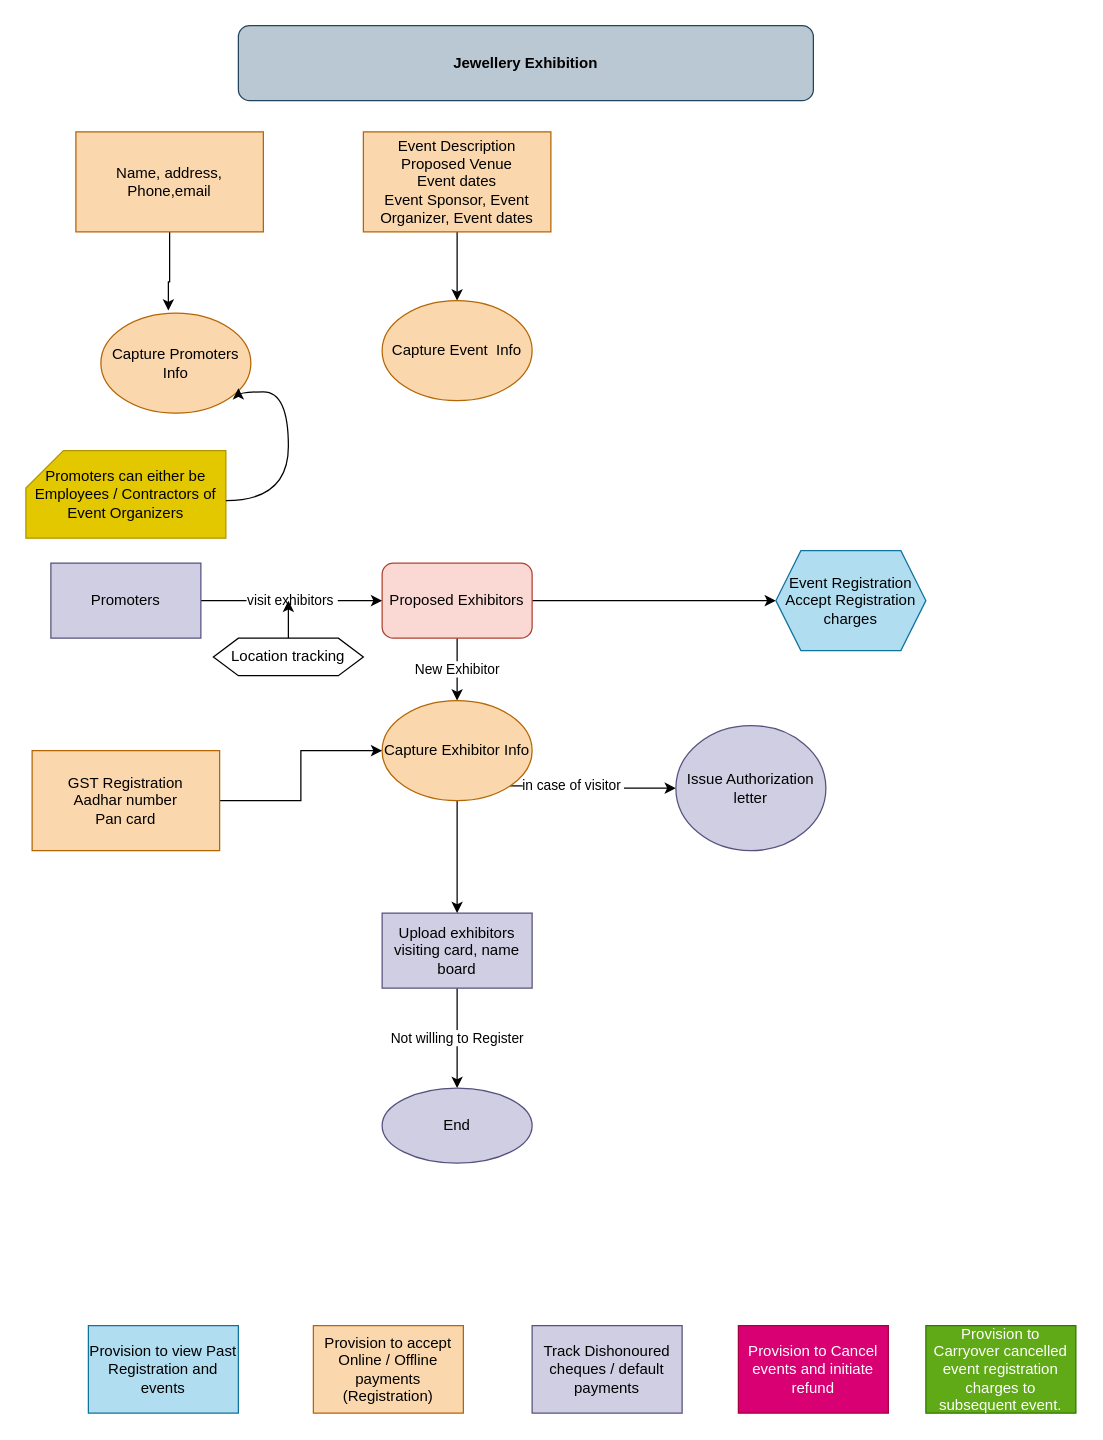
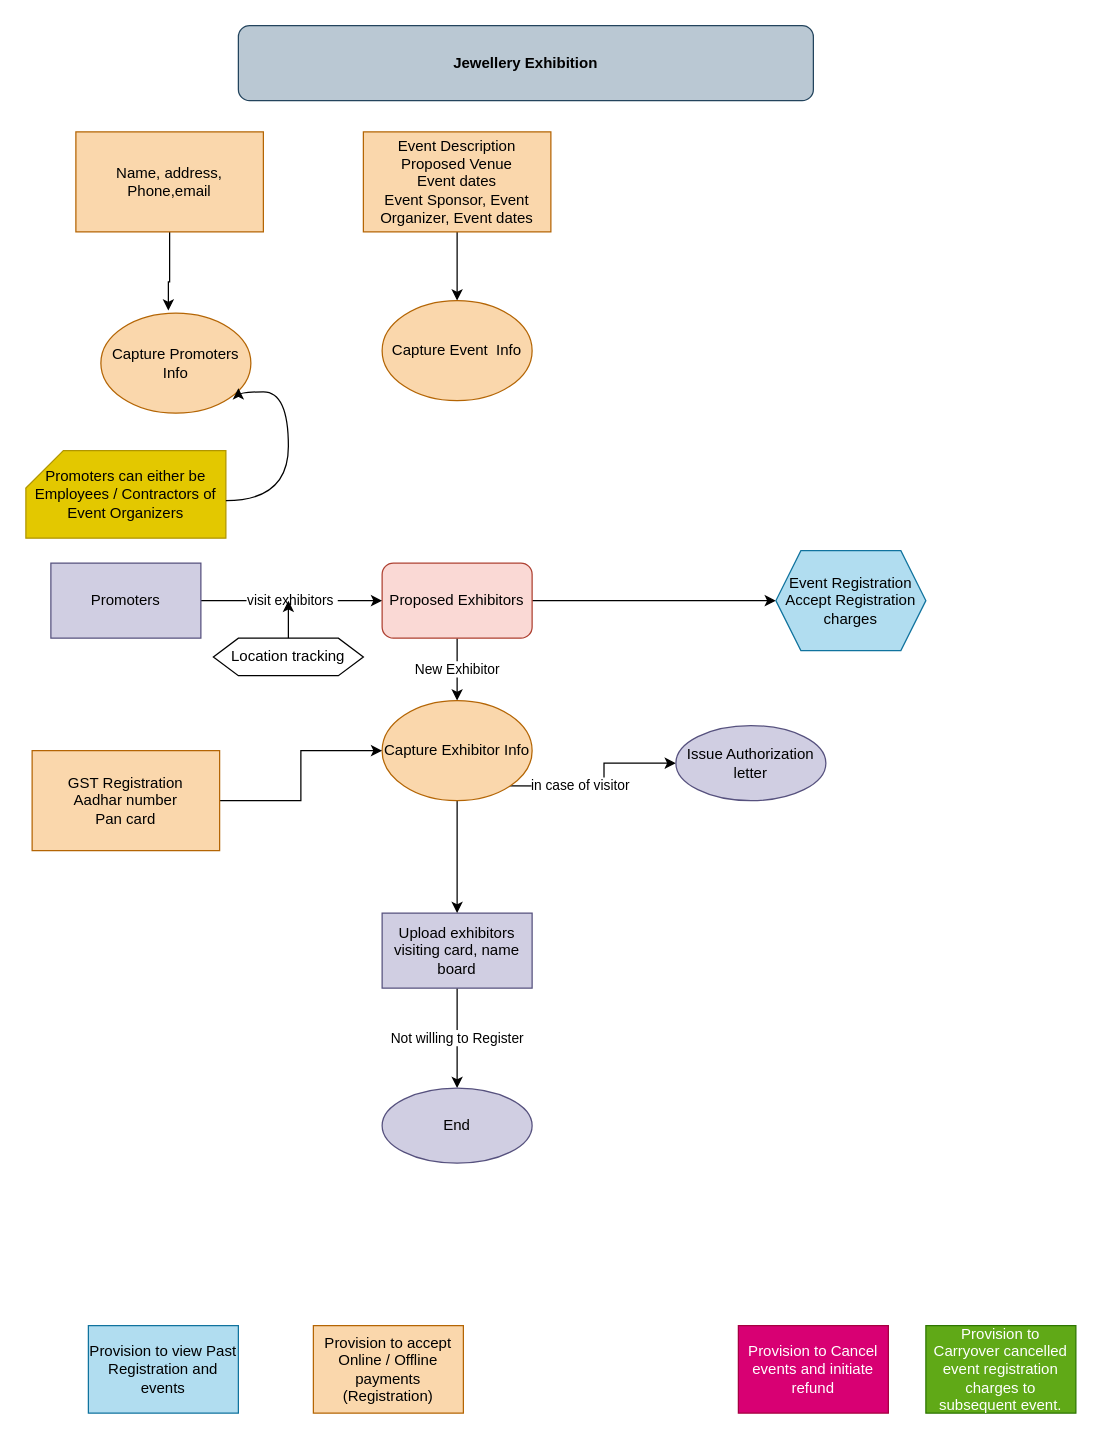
  <mxCell id="0" />
  <mxCell id="1" parent="0" />
  <mxCell id="2" value="New Exhibitor" style="edgeStyle=orthogonalEdgeStyle;rounded=0;orthogonalLoop=1;jettySize=auto;html=1;exitX=0.5;exitY=1;exitDx=0;exitDy=0;" edge="1" parent="1" source="4" target="17"><mxGeometry relative="1" as="geometry"><Array as="points"><mxPoint x="365" y="530" /><mxPoint x="365" y="530" /></Array></mxGeometry></mxCell>
  <mxCell id="3" style="edgeStyle=orthogonalEdgeStyle;rounded=0;orthogonalLoop=1;jettySize=auto;html=1;entryX=0;entryY=0.5;entryDx=0;entryDy=0;" edge="1" parent="1" source="4" target="7"><mxGeometry relative="1" as="geometry" /></mxCell>
  <mxCell id="4" value="Proposed Exhibitors" style="rounded=1;whiteSpace=wrap;html=1;fillColor=#fad9d5;strokeColor=#ae4132;" vertex="1" parent="1"><mxGeometry x="305" y="450" width="120" height="60" as="geometry" /></mxCell>
  <mxCell id="5" value="visit exhibitors&amp;nbsp;" style="edgeStyle=orthogonalEdgeStyle;rounded=0;orthogonalLoop=1;jettySize=auto;html=1;" edge="1" parent="1" source="6" target="4"><mxGeometry relative="1" as="geometry" /></mxCell>
  <mxCell id="6" value="Promoters" style="rounded=0;whiteSpace=wrap;html=1;fillColor=#d0cee2;strokeColor=#56517e;" vertex="1" parent="1"><mxGeometry x="40" y="450" width="120" height="60" as="geometry" /></mxCell>
  <mxCell id="7" value="Event Registration&lt;br&gt;Accept Registration charges" style="shape=hexagon;perimeter=hexagonPerimeter2;whiteSpace=wrap;html=1;fixedSize=1;fillColor=#b1ddf0;strokeColor=#10739e;" vertex="1" parent="1"><mxGeometry x="620" y="440" width="120" height="80" as="geometry" /></mxCell>
  <mxCell id="8" value="Capture Promoters Info" style="ellipse;whiteSpace=wrap;html=1;fillColor=#fad7ac;strokeColor=#b46504;" vertex="1" parent="1"><mxGeometry x="80" y="250" width="120" height="80" as="geometry" /></mxCell>
  <mxCell id="9" value="Jewellery Exhibition" style="rounded=1;whiteSpace=wrap;html=1;fillColor=#bac8d3;strokeColor=#23445d;fontStyle=1" vertex="1" parent="1"><mxGeometry x="190" y="20" width="460" height="60" as="geometry" /></mxCell>
  <mxCell id="10" value="Not willing to Register" style="edgeStyle=orthogonalEdgeStyle;rounded=0;orthogonalLoop=1;jettySize=auto;html=1;" edge="1" parent="1" source="13" target="18"><mxGeometry relative="1" as="geometry" /></mxCell>
  <mxCell id="11" style="edgeStyle=orthogonalEdgeStyle;rounded=0;orthogonalLoop=1;jettySize=auto;html=1;exitX=0;exitY=0;exitDx=0;exitDy=0;" edge="1" parent="1" source="17" target="22"><mxGeometry relative="1" as="geometry" /></mxCell>
  <mxCell id="12" value="in case of visitor&amp;nbsp;" style="edgeLabel;html=1;align=center;verticalAlign=middle;resizable=0;points=[];" vertex="1" connectable="0" parent="11"><mxGeometry x="-0.251" y="1" relative="1" as="geometry"><mxPoint as="offset" /></mxGeometry></mxCell>
  <mxCell id="13" value="Upload exhibitors visiting card, name board" style="rounded=0;whiteSpace=wrap;html=1;fillColor=#d0cee2;strokeColor=#56517e;" vertex="1" parent="1"><mxGeometry x="305" y="730" width="120" height="60" as="geometry" /></mxCell>
  <mxCell id="14" style="edgeStyle=orthogonalEdgeStyle;rounded=0;orthogonalLoop=1;jettySize=auto;html=1;exitX=0.5;exitY=1;exitDx=0;exitDy=0;startArrow=none;" edge="1" parent="1" source="27"><mxGeometry relative="1" as="geometry"><mxPoint x="364.5" y="210" as="sourcePoint" /><mxPoint x="364.5" y="260" as="targetPoint" /></mxGeometry></mxCell>
  <mxCell id="15" style="edgeStyle=orthogonalEdgeStyle;rounded=0;orthogonalLoop=1;jettySize=auto;html=1;entryX=0.45;entryY=-0.025;entryDx=0;entryDy=0;entryPerimeter=0;exitX=0.5;exitY=1;exitDx=0;exitDy=0;" edge="1" parent="1" source="24" target="8"><mxGeometry relative="1" as="geometry"><mxPoint x="135" y="200" as="sourcePoint" /><Array as="points"><mxPoint x="135" y="225" /><mxPoint x="134" y="225" /></Array></mxGeometry></mxCell>
  <mxCell id="16" style="edgeStyle=orthogonalEdgeStyle;rounded=0;orthogonalLoop=1;jettySize=auto;html=1;entryX=0.5;entryY=0;entryDx=0;entryDy=0;" edge="1" parent="1" source="17" target="13"><mxGeometry relative="1" as="geometry" /></mxCell>
  <mxCell id="17" value="Capture Exhibitor Info" style="ellipse;whiteSpace=wrap;html=1;fillColor=#fad7ac;strokeColor=#b46504;direction=west;" vertex="1" parent="1"><mxGeometry x="305" y="560" width="120" height="80" as="geometry" /></mxCell>
  <mxCell id="18" value="End" style="ellipse;whiteSpace=wrap;html=1;rounded=0;strokeColor=#56517e;fillColor=#d0cee2;" vertex="1" parent="1"><mxGeometry x="305" y="870" width="120" height="60" as="geometry" /></mxCell>
  <mxCell id="19" value="Provision to view Past Registration and events" style="whiteSpace=wrap;html=1;strokeColor=#10739e;fillColor=#b1ddf0;" vertex="1" parent="1"><mxGeometry x="70" y="1060" width="120" height="70" as="geometry" /></mxCell>
  <mxCell id="20" style="edgeStyle=orthogonalEdgeStyle;rounded=0;orthogonalLoop=1;jettySize=auto;html=1;" edge="1" parent="1" source="21" target="17"><mxGeometry relative="1" as="geometry" /></mxCell>
  <mxCell id="21" value="GST Registration&lt;br&gt;Aadhar number&lt;br&gt;Pan card" style="whiteSpace=wrap;html=1;strokeColor=#b46504;fillColor=#fad7ac;" vertex="1" parent="1"><mxGeometry x="25" y="600" width="150" height="80" as="geometry" /></mxCell>
- <mxCell id="22" value="Issue Authorization letter" style="ellipse;whiteSpace=wrap;html=1;strokeColor=#56517e;fillColor=#d0cee2;" vertex="1" parent="1"><mxGeometry x="540" y="580" width="120" height="100" as="geometry" /></mxCell>
+ <mxCell id="22" value="Issue Authorization letter" style="ellipse;whiteSpace=wrap;html=1;strokeColor=#56517e;fillColor=#d0cee2;" vertex="1" parent="1"><mxGeometry x="540" y="580" width="120" height="60" as="geometry" /></mxCell>
  <mxCell id="23" value="Promoters can either be Employees / Contractors of Event Organizers" style="shape=card;whiteSpace=wrap;html=1;fillColor=#e3c800;strokeColor=#B09500;fontColor=#000000;" vertex="1" parent="1"><mxGeometry y="360" width="160" height="70" as="geometry" x="20" /></mxCell>
  <mxCell id="24" value="Name, address, Phone,email" style="whiteSpace=wrap;html=1;strokeColor=#b46504;fillColor=#fad7ac;" vertex="1" parent="1"><mxGeometry x="60" y="105" width="150" height="80" as="geometry" /></mxCell>
  <mxCell id="25" style="edgeStyle=orthogonalEdgeStyle;rounded=0;orthogonalLoop=1;jettySize=auto;html=1;entryX=0.5;entryY=1;entryDx=0;entryDy=0;" edge="1" parent="1" source="26" target="27"><mxGeometry relative="1" as="geometry" /></mxCell>
  <mxCell id="26" value="Event Description&lt;br&gt;Proposed Venue&lt;br&gt;Event dates&lt;br&gt;Event Sponsor, Event Organizer, Event dates" style="whiteSpace=wrap;html=1;strokeColor=#b46504;fillColor=#fad7ac;" vertex="1" parent="1"><mxGeometry x="290" y="105" width="150" height="80" as="geometry" /></mxCell>
  <mxCell id="27" value="Capture Event&amp;nbsp; Info" style="ellipse;whiteSpace=wrap;html=1;fillColor=#fad7ac;strokeColor=#b46504;direction=west;" vertex="1" parent="1"><mxGeometry x="305" y="240" width="120" height="80" as="geometry" /></mxCell>
  <mxCell id="28" value="Provision to accept Online / Offline payments (Registration)" style="whiteSpace=wrap;html=1;strokeColor=#b46504;fillColor=#fad7ac;" vertex="1" parent="1"><mxGeometry x="250" y="1060" width="120" height="70" as="geometry" /></mxCell>
- <mxCell id="29" value="Track Dishonoured cheques / default payments" style="whiteSpace=wrap;html=1;strokeColor=#56517e;fillColor=#d0cee2;" vertex="1" parent="1"><mxGeometry x="425" y="1060" width="120" height="70" as="geometry" /></mxCell>
  <mxCell id="30" value="Provision to Cancel events and initiate refund" style="whiteSpace=wrap;html=1;strokeColor=#A50040;fillColor=#d80073;fontColor=#ffffff;" vertex="1" parent="1"><mxGeometry x="590" y="1060" width="120" height="70" as="geometry" /></mxCell>
  <mxCell id="31" value="Provision to Carryover cancelled event registration charges to subsequent event." style="whiteSpace=wrap;html=1;strokeColor=#2D7600;fillColor=#60a917;fontColor=#ffffff;" vertex="1" parent="1"><mxGeometry x="740" y="1060" width="120" height="70" as="geometry" /></mxCell>
  <mxCell id="32" value="" style="curved=1;endArrow=classic;html=1;rounded=0;edgeStyle=orthogonalEdgeStyle;" edge="1" parent="1"><mxGeometry width="50" height="50" relative="1" as="geometry"><mxPoint x="180" y="400" as="sourcePoint" /><mxPoint x="190" y="310" as="targetPoint" /><Array as="points"><mxPoint x="230" y="400" /><mxPoint x="230" y="313" /></Array></mxGeometry></mxCell>
  <mxCell id="33" style="edgeStyle=orthogonalEdgeStyle;rounded=0;orthogonalLoop=1;jettySize=auto;html=1;" edge="1" parent="1" source="34"><mxGeometry relative="1" as="geometry"><mxPoint x="230" y="480" as="targetPoint" /></mxGeometry></mxCell>
  <mxCell id="34" value="Location tracking" style="shape=hexagon;perimeter=hexagonPerimeter2;whiteSpace=wrap;html=1;fixedSize=1;" vertex="1" parent="1"><mxGeometry x="170" y="510" width="120" height="30" as="geometry" /></mxCell>
